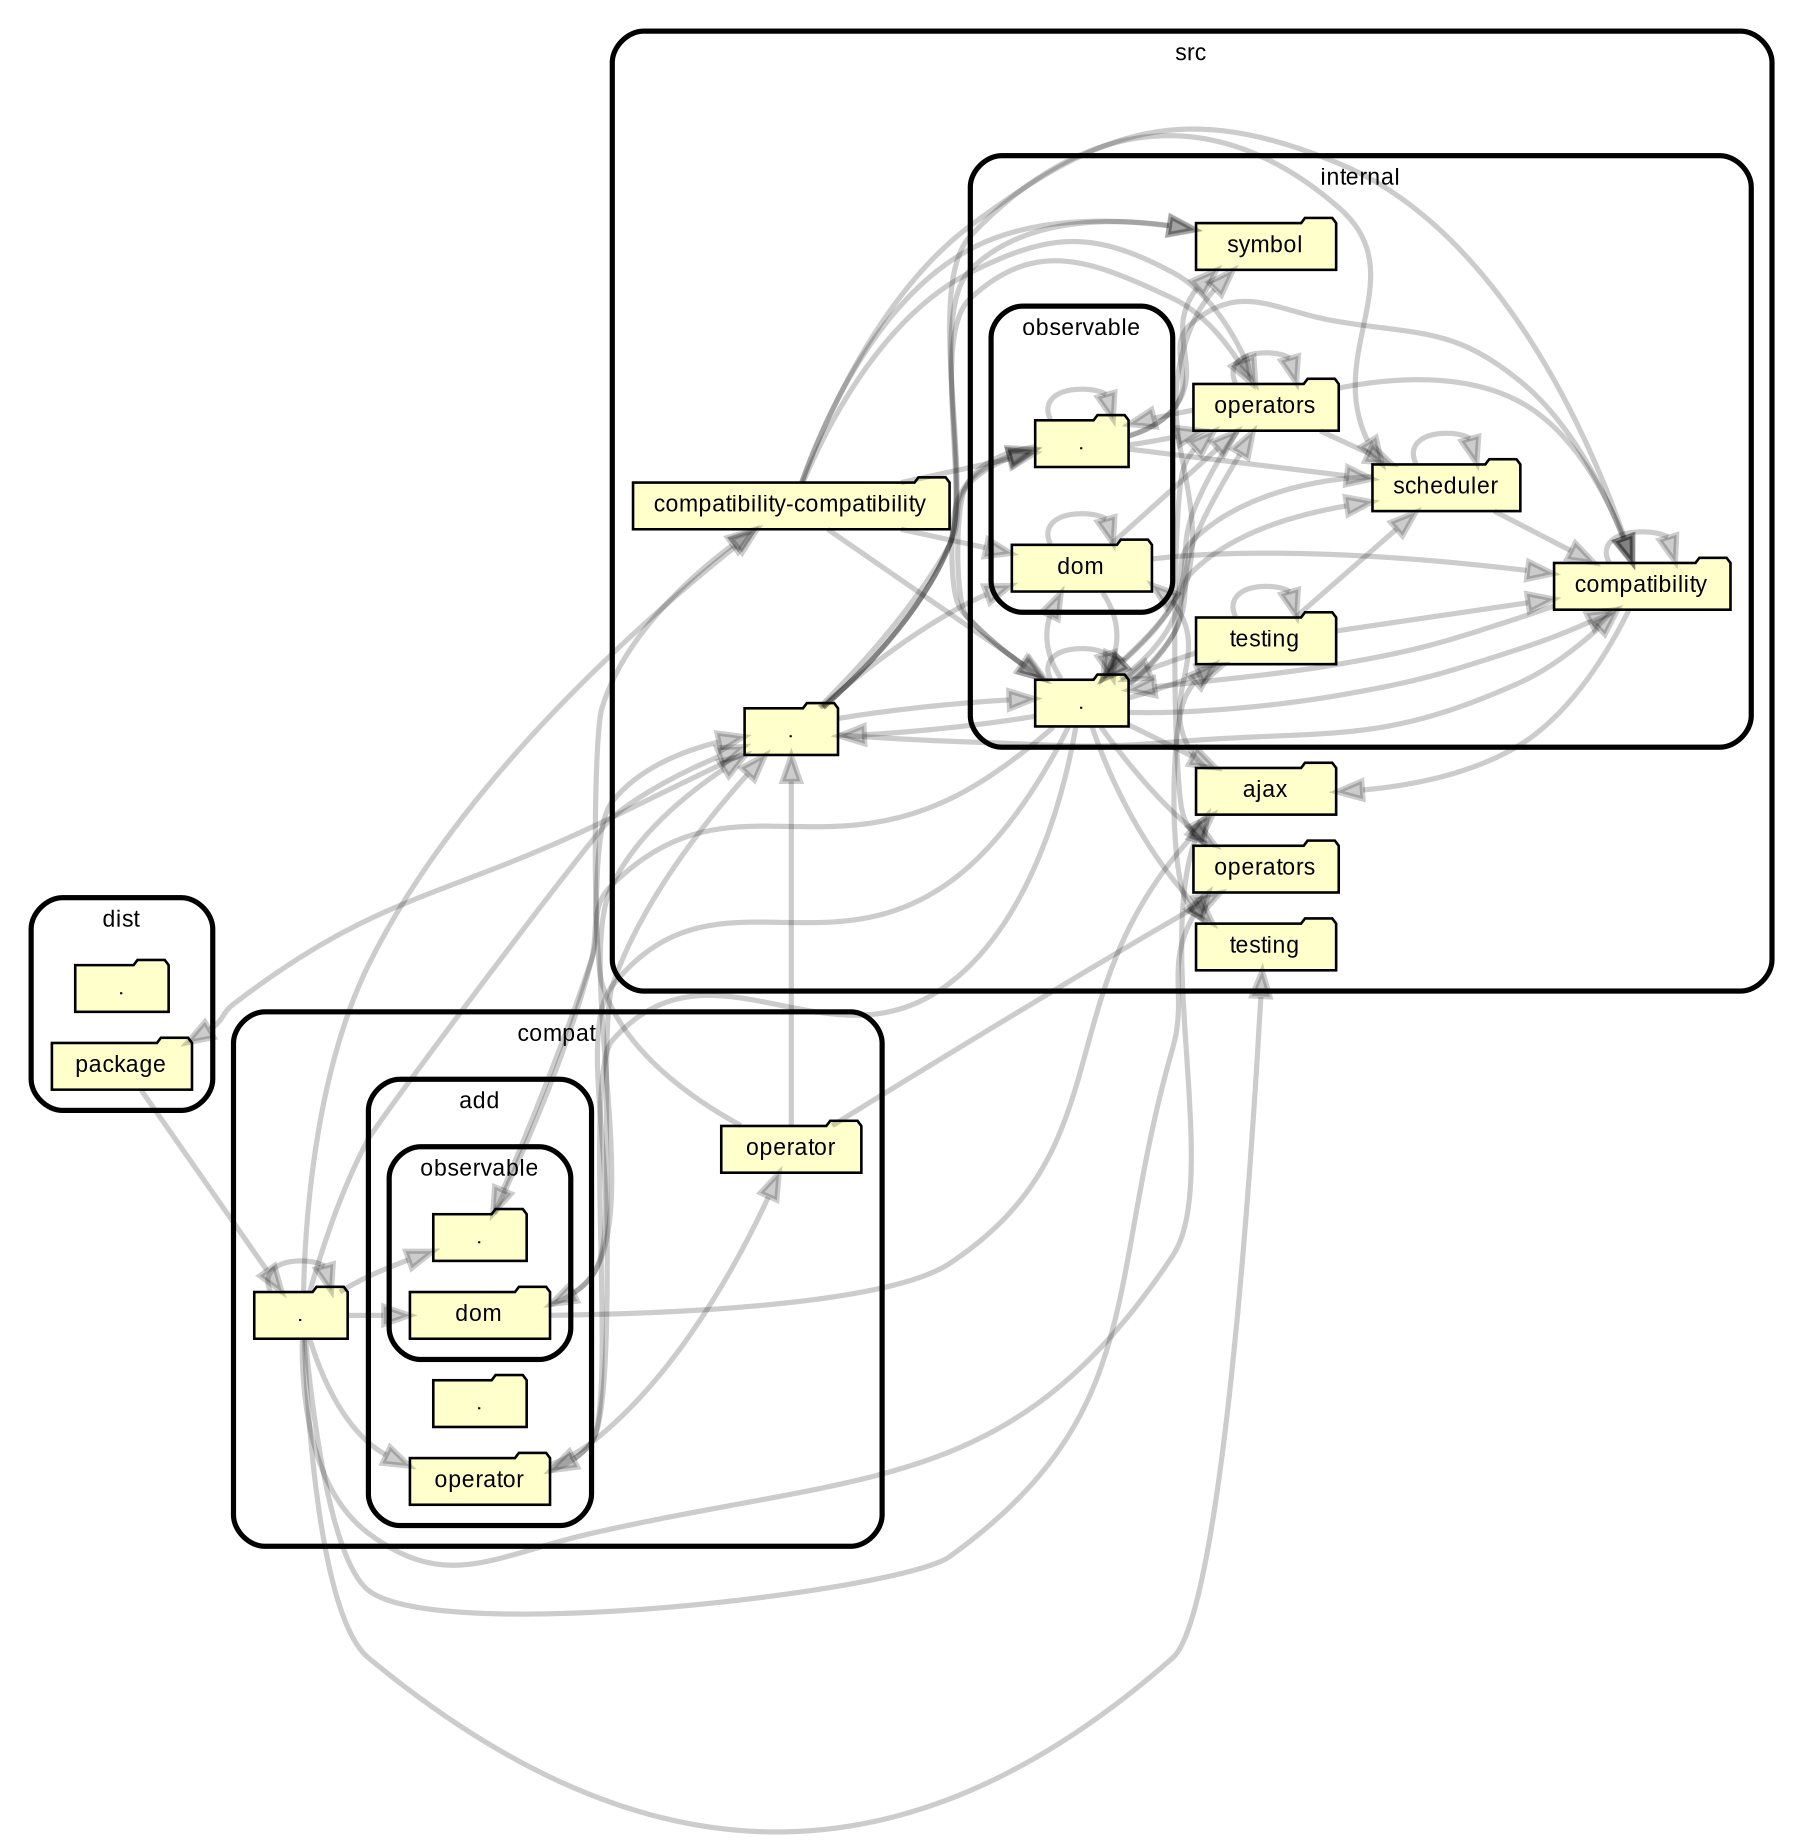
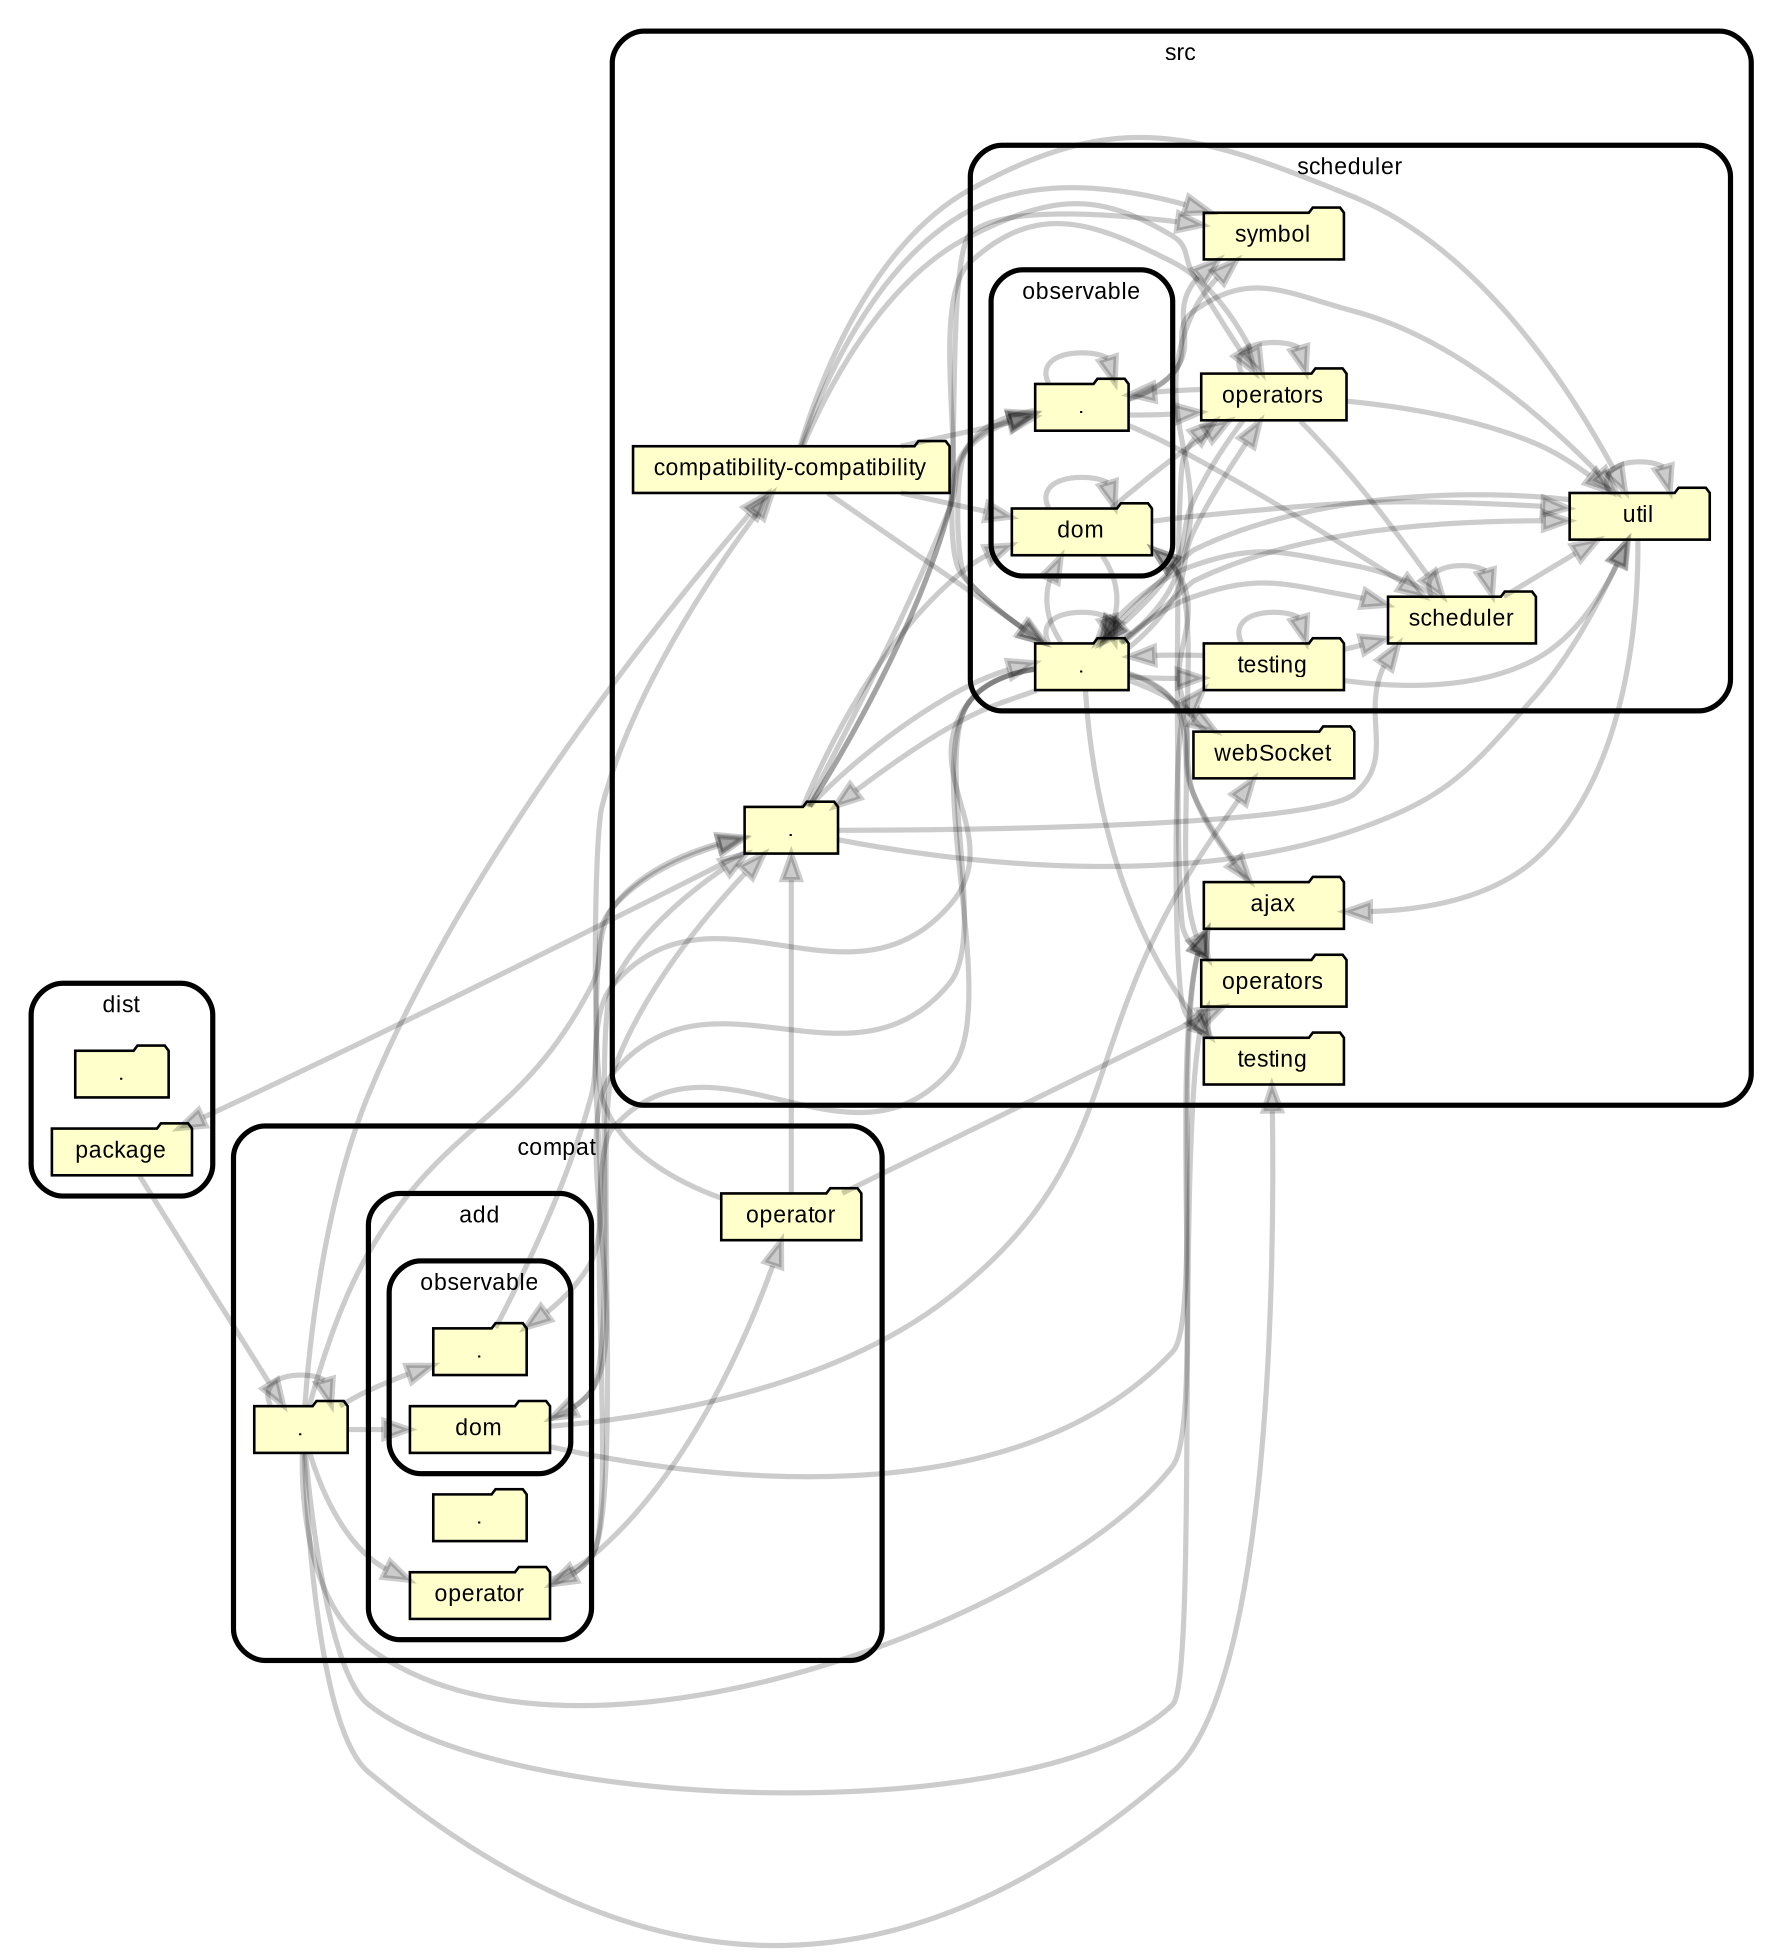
  strict digraph {
    compound=true
    fillcolor="#ffffff"
    fontname="Liberation Sans"
    fontsize=9
    nodesep=0.16
    ordering=out
    rankdir=LR
    ranksep=0.18
    splines=true
    style="rounded,bold,filled"
    node [fillcolor="#ffffcc" fontname="Liberation Sans" fontsize=9 shape=folder style="rounded, filled"]
    edge [arrowhead=normal color="#00000033" fontname="Liberation Sans" fontsize=9 penwidth=2.0]
    n1 [height=0.2 label="." width=0.5]
    n2 [height=0.2 label=dom]
    n3 [height=0.2 label="." width=0.5]
    n4 [height=0.2 label=operator]
    n5 [height=0.2 label="." width=0.5]
    n6 [height=0.2 label=operator]
    n7 [height=0.2 label="." width=0.5]
    n8 [height=0.2 label=package]
    n9 [height=0.2 label="." width=0.5]
    n10 [height=0.2 label=dom]
    n11 [height=0.2 label="." width=0.5]
    n12 [height=0.2 label=operators]
    n13 [height=0.2 label=scheduler]
    n14 [height=0.2 label=symbol]
    n15 [height=0.2 label=testing]
-   n16 [height=0.2 label=compatibility]
+   n16 [height=0.2 label=util]
    n17 [height=0.2 label="." width=0.5]
    n18 [height=0.2 label=ajax]
    n19 [height=0.2 label="compatibility-compatibility"]
    n20 [height=0.2 label=operators]
    n21 [height=0.2 label=testing]
+   n22 [height=0.2 label=webSocket]
    subgraph cluster_1 {
      label=compat
      n5
      n6
      subgraph cluster_2 {
        label=add
        n3
        n4
        subgraph cluster_3 {
          label=observable
          n1
          n2
        }
      }
    }
    subgraph cluster_4 {
      label=dist
      n7
      n8
    }
    subgraph cluster_5 {
      label=src
      n17
      n18
      n19
      n20
      n21
+     n22
      subgraph cluster_6 {
-       label=internal
+       label=scheduler
        n11
        n12
        n13
        n14
        n15
        n16
        subgraph cluster_7 {
          label=observable
          n9
          n10
        }
      }
    }
    n1 -> n17
    n2 -> n17
    n2 -> n18
+   n2 -> n22
    n4 -> n6
    n4 -> n17
    n5 -> n1
    n5 -> n2
    n5 -> n4
    n5 -> n5
    n5 -> n17
    n5 -> n18
    n5 -> n19
    n5 -> n20
    n5 -> n21
    n6 -> n17
    n6 -> n19
    n6 -> n20
    n8 -> n5
    n9 -> n9
    n9 -> n11
    n9 -> n12
    n9 -> n13
    n9 -> n14
    n9 -> n16
    n10 -> n10
    n10 -> n11
    n10 -> n12
    n10 -> n16
    n11 -> n1
    n11 -> n2
    n11 -> n4
    n11 -> n9
    n11 -> n10
    n11 -> n11
    n11 -> n12
    n11 -> n13
    n11 -> n14
    n11 -> n15
    n11 -> n16
    n11 -> n17
    n11 -> n18
    n11 -> n20
    n11 -> n21
+   n11 -> n22
    n12 -> n9
    n12 -> n11
    n12 -> n12
    n12 -> n13
    n12 -> n16
    n13 -> n11
    n13 -> n13
    n13 -> n16
    n15 -> n11
    n15 -> n13
    n15 -> n15
    n15 -> n16
    n16 -> n11
    n16 -> n16
    n16 -> n18
    n17 -> n8
    n17 -> n9
    n17 -> n10
    n17 -> n11
    n17 -> n12
    n17 -> n13
    n17 -> n14
    n17 -> n16
    n18 -> n10
    n19 -> n9
    n19 -> n10
    n19 -> n11
    n19 -> n12
    n19 -> n14
    n19 -> n16
    n20 -> n12
    n21 -> n15
+   n22 -> n10
  }
